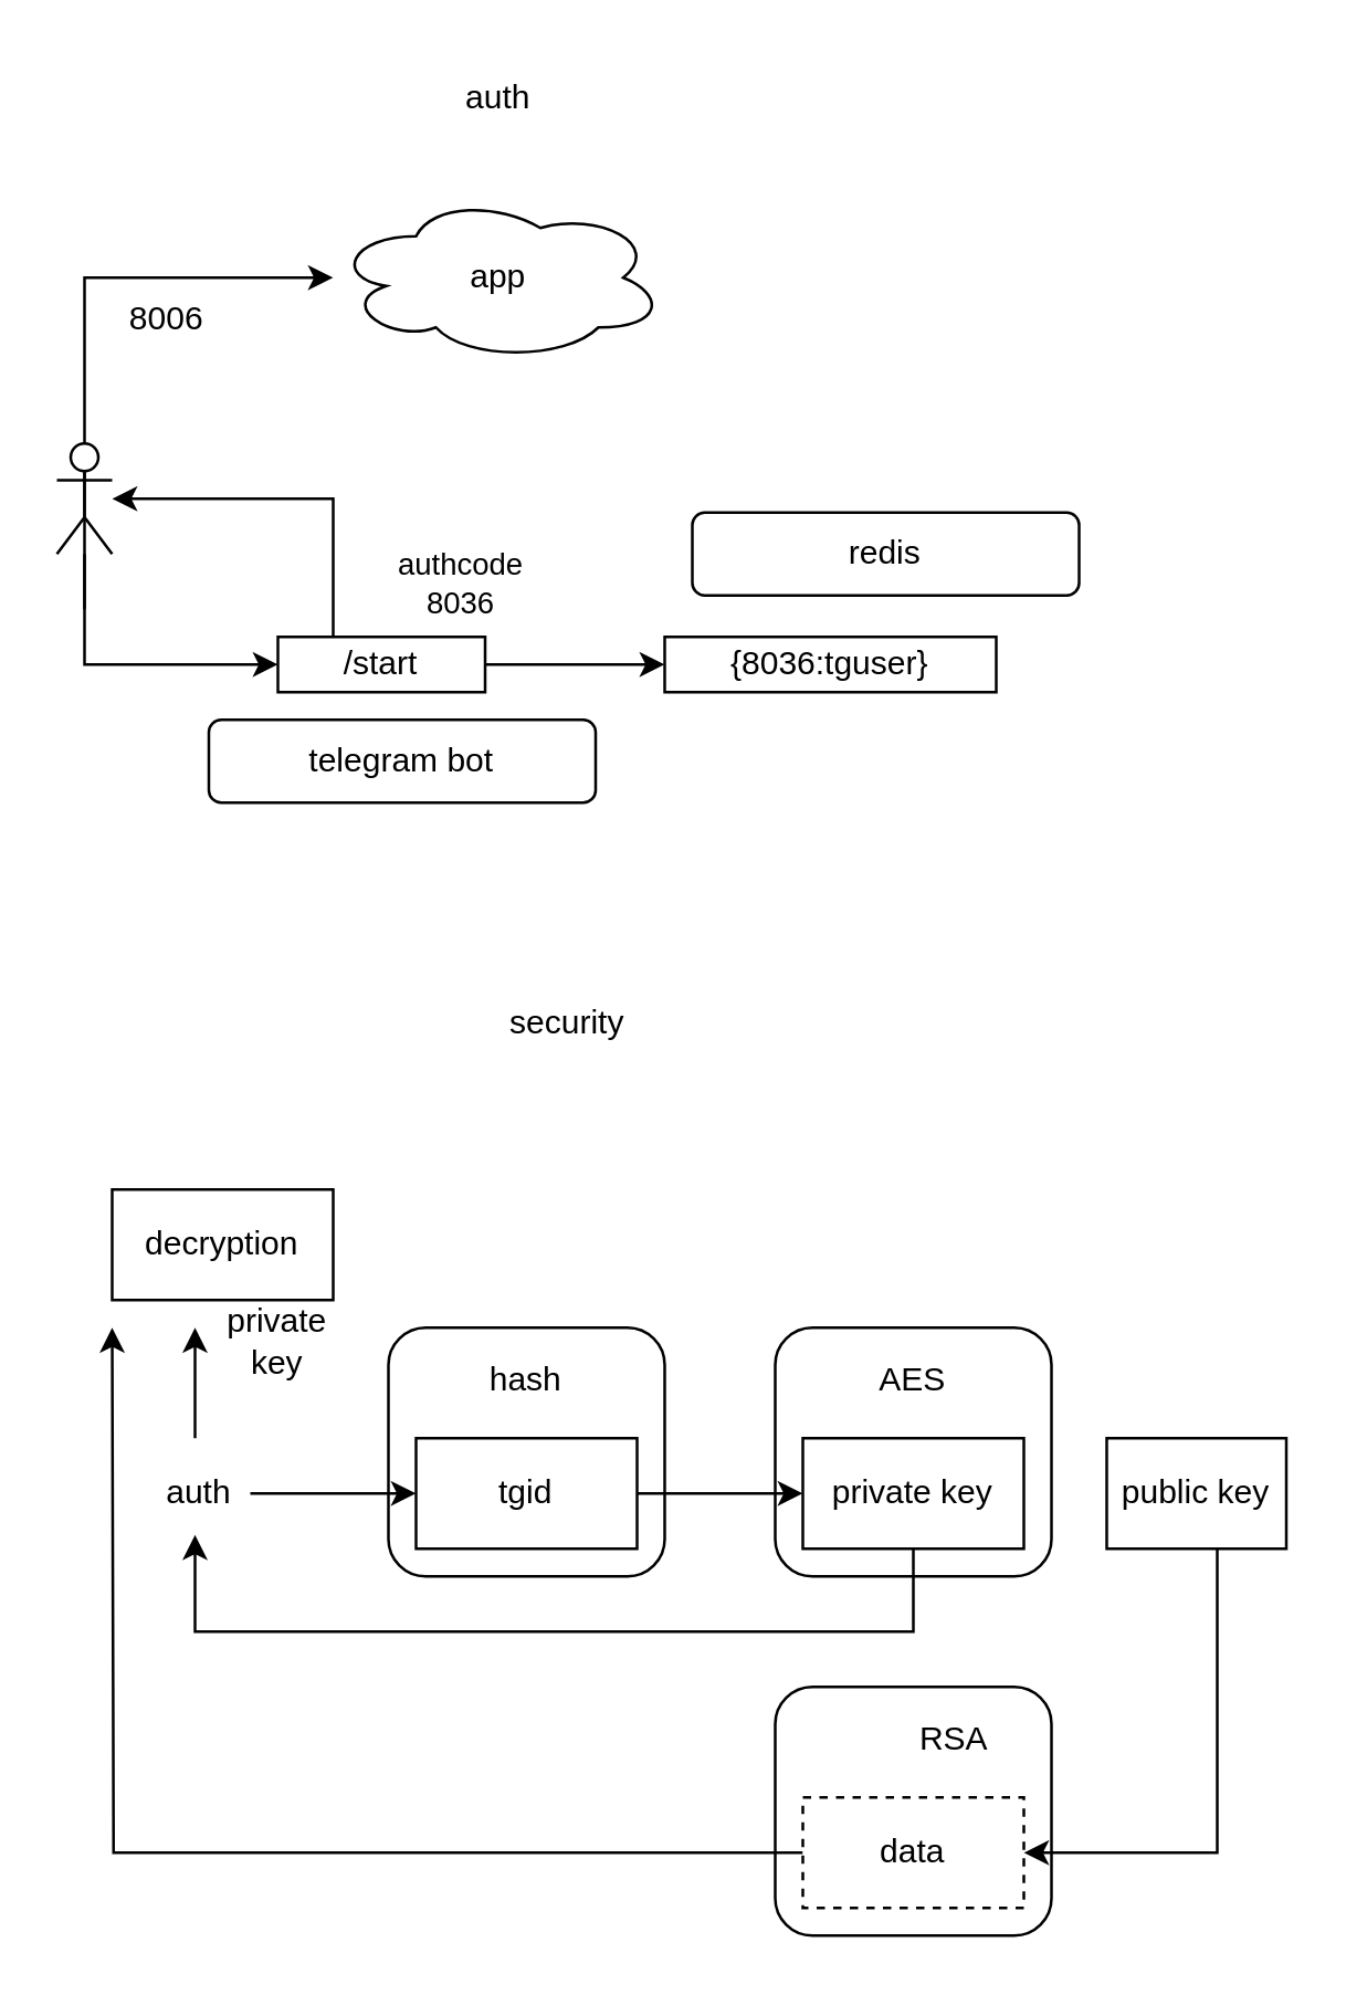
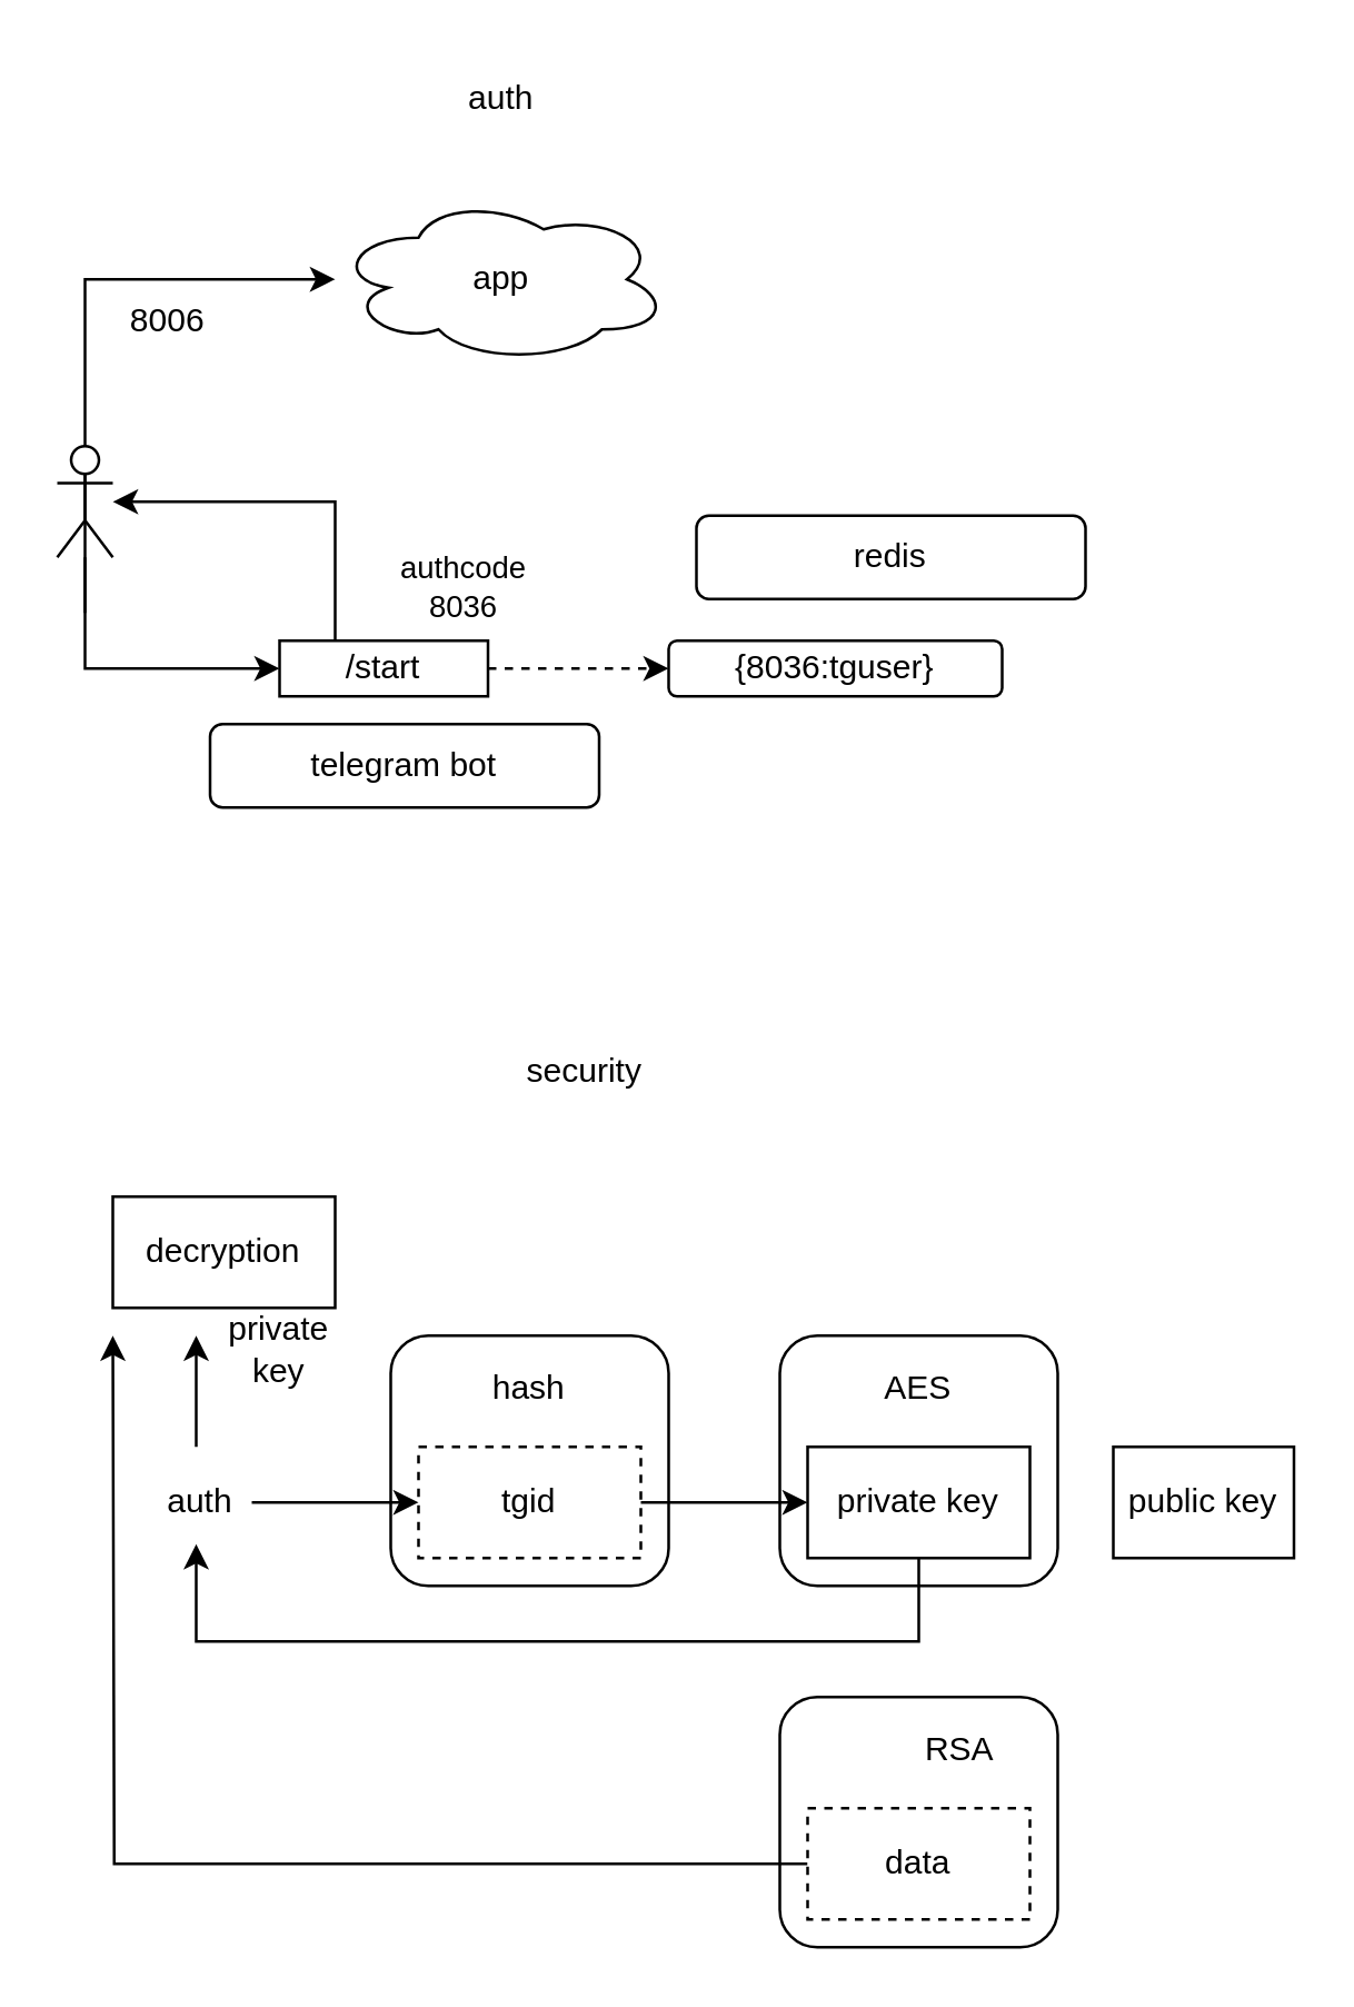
  <mxCell id="0" />
  <mxCell id="1" parent="0" />
  <mxCell id="2" value="app" style="ellipse;shape=cloud;whiteSpace=wrap;html=1;" vertex="1" parent="1"><mxGeometry x="120" y="70" width="120" height="60" as="geometry" /></mxCell>
  <mxCell id="3" style="edgeStyle=orthogonalEdgeStyle;rounded=0;orthogonalLoop=1;jettySize=auto;html=1;entryX=0;entryY=0.5;entryDx=0;entryDy=0;" edge="1" parent="1" source="5" target="10"><mxGeometry relative="1" as="geometry"><Array as="points"><mxPoint x="30" y="240" /></Array></mxGeometry></mxCell>
  <mxCell id="4" style="edgeStyle=orthogonalEdgeStyle;rounded=0;orthogonalLoop=1;jettySize=auto;html=1;" edge="1" parent="1" target="2"><mxGeometry relative="1" as="geometry"><mxPoint x="30" y="220" as="sourcePoint" /><Array as="points"><mxPoint x="30" y="100" /></Array></mxGeometry></mxCell>
  <mxCell id="5" value="" style="shape=umlActor;verticalLabelPosition=bottom;verticalAlign=top;html=1;outlineConnect=0;" vertex="1" parent="1"><mxGeometry x="20" y="160" width="20" height="40" as="geometry" /></mxCell>
  <mxCell id="6" value="telegram bot" style="rounded=1;whiteSpace=wrap;html=1;" vertex="1" parent="1"><mxGeometry x="75" y="260" width="140" height="30" as="geometry" /></mxCell>
- <mxCell id="7" style="edgeStyle=orthogonalEdgeStyle;rounded=0;orthogonalLoop=1;jettySize=auto;html=1;" edge="1" parent="1" source="10" target="11"><mxGeometry relative="1" as="geometry" /></mxCell>
+ <mxCell id="7" style="edgeStyle=orthogonalEdgeStyle;rounded=0;orthogonalLoop=1;jettySize=auto;html=1;dashed=1;" edge="1" parent="1" source="10" target="11"><mxGeometry relative="1" as="geometry" /></mxCell>
  <mxCell id="8" value="authcode&lt;div&gt;8036&lt;/div&gt;" style="edgeLabel;html=1;align=center;verticalAlign=middle;resizable=0;points=[];" vertex="1" connectable="0" parent="7"><mxGeometry x="-0.221" relative="1" as="geometry"><mxPoint x="-35" y="-30" as="offset" /></mxGeometry></mxCell>
  <mxCell id="9" style="edgeStyle=orthogonalEdgeStyle;rounded=0;orthogonalLoop=1;jettySize=auto;html=1;" edge="1" parent="1" source="10" target="5"><mxGeometry relative="1" as="geometry"><Array as="points"><mxPoint x="120" y="180" /></Array></mxGeometry></mxCell>
  <mxCell id="10" value="/start" style="rounded=0;whiteSpace=wrap;html=1;" vertex="1" parent="1"><mxGeometry x="100" y="230" width="75" height="20" as="geometry" /></mxCell>
- <mxCell id="11" value="{8036:tguser}" style="rounded=0;whiteSpace=wrap;html=1;" vertex="1" parent="1"><mxGeometry x="240" y="230" width="120" height="20" as="geometry" /></mxCell>
+ <mxCell id="11" value="{8036:tguser}" style="whiteSpace=wrap;html=1;rounded=1;" vertex="1" parent="1"><mxGeometry x="240" y="230" width="120" height="20" as="geometry" /></mxCell>
  <mxCell id="12" value="redis" style="rounded=1;whiteSpace=wrap;html=1;" vertex="1" parent="1"><mxGeometry x="250" y="185" width="140" height="30" as="geometry" /></mxCell>
  <mxCell id="13" value="8006" style="text;html=1;align=center;verticalAlign=middle;whiteSpace=wrap;rounded=0;" vertex="1" parent="1"><mxGeometry x="30" y="100" width="60" height="30" as="geometry" /></mxCell>
  <mxCell id="14" value="auth" style="text;html=1;align=center;verticalAlign=middle;whiteSpace=wrap;rounded=0;" vertex="1" parent="1"><mxGeometry x="150" y="20" width="60" height="30" as="geometry" /></mxCell>
  <mxCell id="15" value="" style="rounded=1;whiteSpace=wrap;html=1;fontSize=10;" vertex="1" parent="1"><mxGeometry x="140" y="480" width="100" height="90" as="geometry" /></mxCell>
- <mxCell id="16" value="tgid" style="rounded=0;whiteSpace=wrap;html=1;" vertex="1" parent="1"><mxGeometry x="150" y="520" width="80" height="40" as="geometry" /></mxCell>
+ <mxCell id="16" value="tgid" style="rounded=0;whiteSpace=wrap;html=1;dashed=1;" vertex="1" parent="1"><mxGeometry x="150" y="520" width="80" height="40" as="geometry" /></mxCell>
  <mxCell id="17" value="hash" style="text;html=1;align=center;verticalAlign=middle;whiteSpace=wrap;rounded=0;" vertex="1" parent="1"><mxGeometry x="160" y="484" width="60" height="30" as="geometry" /></mxCell>
  <mxCell id="18" value="" style="rounded=1;whiteSpace=wrap;html=1;fontSize=10;" vertex="1" parent="1"><mxGeometry x="280" y="480" width="100" height="90" as="geometry" /></mxCell>
  <mxCell id="19" value="AES" style="text;html=1;align=center;verticalAlign=middle;whiteSpace=wrap;rounded=0;" vertex="1" parent="1"><mxGeometry x="300" y="484" width="60" height="30" as="geometry" /></mxCell>
  <mxCell id="20" style="edgeStyle=orthogonalEdgeStyle;rounded=0;orthogonalLoop=1;jettySize=auto;html=1;" edge="1" parent="1" source="21" target="24"><mxGeometry relative="1" as="geometry"><Array as="points"><mxPoint x="330" y="590" /><mxPoint x="70" y="590" /></Array></mxGeometry></mxCell>
  <mxCell id="21" value="private key" style="rounded=0;whiteSpace=wrap;html=1;" vertex="1" parent="1"><mxGeometry x="290" y="520" width="80" height="40" as="geometry" /></mxCell>
  <mxCell id="22" style="edgeStyle=orthogonalEdgeStyle;rounded=0;orthogonalLoop=1;jettySize=auto;html=1;" edge="1" parent="1" source="24" target="16"><mxGeometry relative="1" as="geometry" /></mxCell>
  <mxCell id="23" style="edgeStyle=orthogonalEdgeStyle;rounded=0;orthogonalLoop=1;jettySize=auto;html=1;" edge="1" parent="1"><mxGeometry relative="1" as="geometry"><mxPoint x="70" y="520" as="sourcePoint" /><mxPoint x="70" y="480" as="targetPoint" /><Array as="points"><mxPoint x="70" y="520" /><mxPoint x="70" y="520" /></Array></mxGeometry></mxCell>
  <mxCell id="24" value="&amp;nbsp; &amp;nbsp; &amp;nbsp; &amp;nbsp;auth" style="text;html=1;align=center;verticalAlign=middle;whiteSpace=wrap;rounded=0;" vertex="1" parent="1"><mxGeometry x="30" y="525" width="60" height="30" as="geometry" /></mxCell>
  <mxCell id="25" style="edgeStyle=orthogonalEdgeStyle;rounded=0;orthogonalLoop=1;jettySize=auto;html=1;entryX=0;entryY=0.5;entryDx=0;entryDy=0;" edge="1" parent="1" source="16" target="21"><mxGeometry relative="1" as="geometry" /></mxCell>
  <mxCell id="26" value="public key" style="rounded=0;whiteSpace=wrap;html=1;" vertex="1" parent="1"><mxGeometry x="400" y="520" width="65" height="40" as="geometry" /></mxCell>
  <mxCell id="27" value="" style="rounded=1;whiteSpace=wrap;html=1;fontSize=10;" vertex="1" parent="1"><mxGeometry x="280" y="610" width="100" height="90" as="geometry" /></mxCell>
  <mxCell id="28" value="RSA" style="text;html=1;align=center;verticalAlign=middle;whiteSpace=wrap;rounded=0;" vertex="1" parent="1"><mxGeometry x="315" y="614" width="60" height="30" as="geometry" /></mxCell>
  <mxCell id="29" style="edgeStyle=orthogonalEdgeStyle;rounded=0;orthogonalLoop=1;jettySize=auto;html=1;" edge="1" parent="1" source="30"><mxGeometry relative="1" as="geometry"><mxPoint x="40" y="480" as="targetPoint" /></mxGeometry></mxCell>
  <mxCell id="30" value="data" style="rounded=0;whiteSpace=wrap;html=1;dashed=1;" vertex="1" parent="1"><mxGeometry x="290" y="650" width="80" height="40" as="geometry" /></mxCell>
- <mxCell id="31" style="edgeStyle=orthogonalEdgeStyle;rounded=0;orthogonalLoop=1;jettySize=auto;html=1;entryX=1;entryY=0.5;entryDx=0;entryDy=0;" edge="1" parent="1" source="26" target="30"><mxGeometry relative="1" as="geometry"><Array as="points"><mxPoint x="440" y="670" /></Array></mxGeometry></mxCell>
  <mxCell id="32" value="decryption" style="rounded=0;whiteSpace=wrap;html=1;" vertex="1" parent="1"><mxGeometry x="40" y="430" width="80" height="40" as="geometry" /></mxCell>
  <mxCell id="33" value="private key" style="text;html=1;align=center;verticalAlign=middle;whiteSpace=wrap;rounded=0;" vertex="1" parent="1"><mxGeometry x="70" y="470" width="60" height="30" as="geometry" /></mxCell>
- <mxCell id="34" value="security" style="text;html=1;align=center;verticalAlign=middle;whiteSpace=wrap;rounded=0;" vertex="1" parent="1"><mxGeometry x="175" y="355" width="60" height="30" as="geometry" /></mxCell>
+ <mxCell id="34" value="security" style="text;html=1;align=center;verticalAlign=middle;whiteSpace=wrap;rounded=0;" vertex="1" parent="1"><mxGeometry x="180" y="370" width="60" height="30" as="geometry" /></mxCell>
